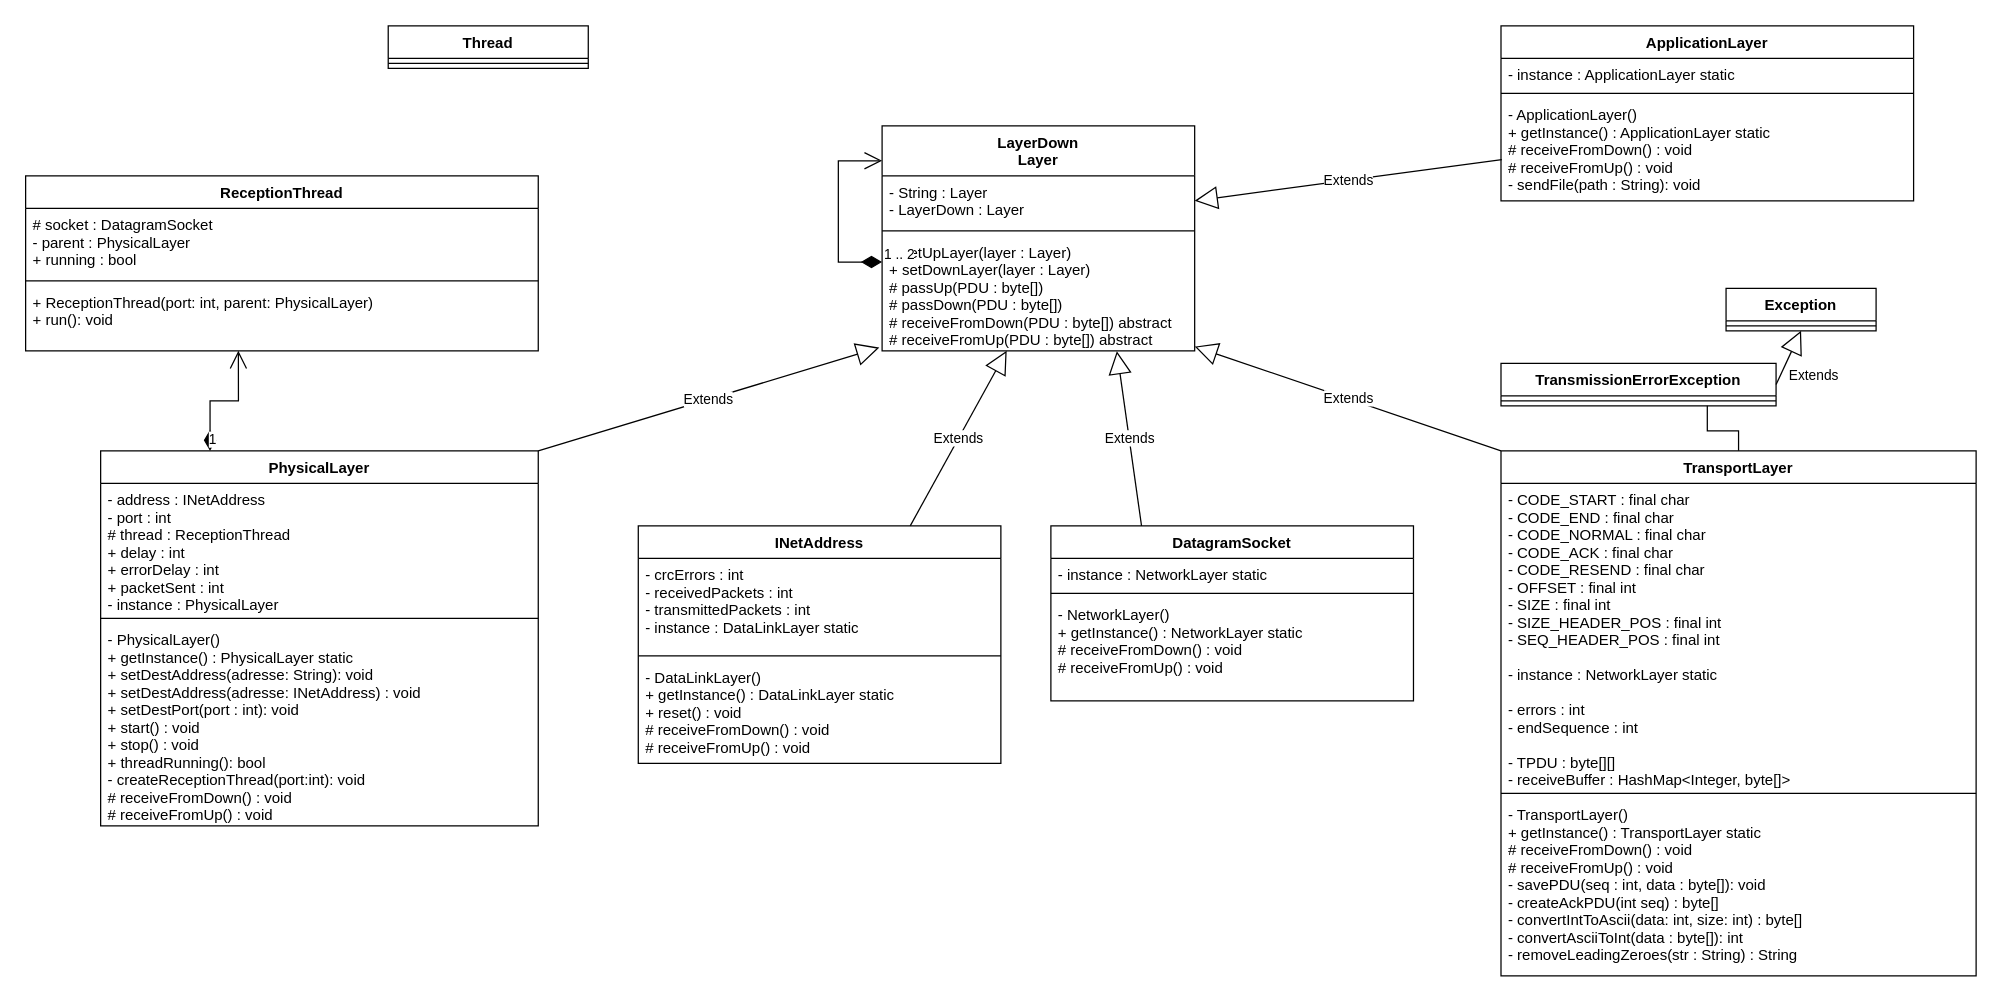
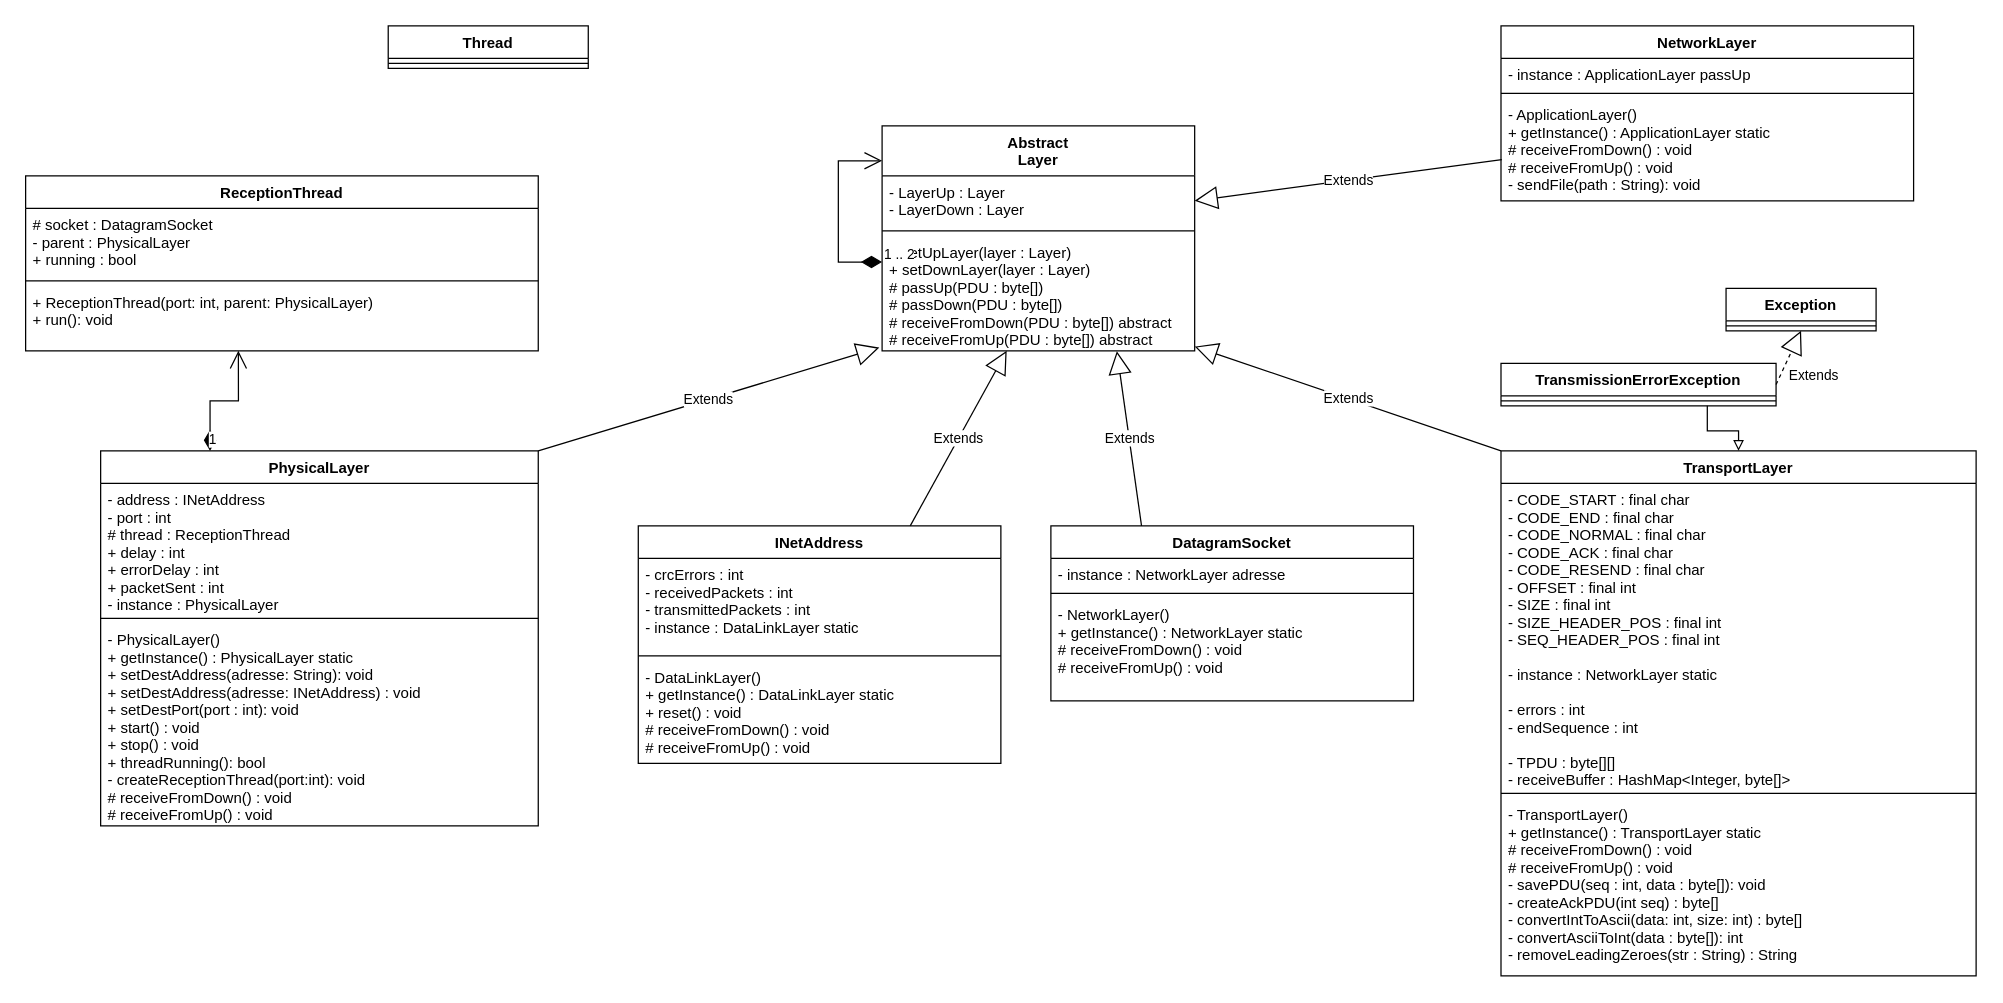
  <mxCell id="0" />
  <mxCell id="1" parent="0" />
- <mxCell id="2" value="LayerDown&#10;Layer&#10;" style="swimlane;fontStyle=1;align=center;verticalAlign=top;childLayout=stackLayout;horizontal=1;startSize=40;horizontalStack=0;resizeParent=1;resizeParentMax=0;resizeLast=0;collapsible=1;marginBottom=0;" vertex="1" parent="1"><mxGeometry x="705" y="100" width="250" height="180" as="geometry" /></mxCell>
- <mxCell id="3" value="- String : Layer&#10;- LayerDown : Layer&#10;" style="text;strokeColor=none;fillColor=none;align=left;verticalAlign=top;spacingLeft=4;spacingRight=4;overflow=hidden;rotatable=0;points=[[0,0.5],[1,0.5]];portConstraint=eastwest;" vertex="1" parent="2"><mxGeometry y="40" width="250" height="40" as="geometry" /></mxCell>
+ <mxCell id="2" value="Abstract&#10;Layer&#10;" style="swimlane;fontStyle=1;align=center;verticalAlign=top;childLayout=stackLayout;horizontal=1;startSize=40;horizontalStack=0;resizeParent=1;resizeParentMax=0;resizeLast=0;collapsible=1;marginBottom=0;" vertex="1" parent="1"><mxGeometry x="705" y="100" width="250" height="180" as="geometry" /></mxCell>
+ <mxCell id="3" value="- LayerUp : Layer&#10;- LayerDown : Layer&#10;" style="text;strokeColor=none;fillColor=none;align=left;verticalAlign=top;spacingLeft=4;spacingRight=4;overflow=hidden;rotatable=0;points=[[0,0.5],[1,0.5]];portConstraint=eastwest;" vertex="1" parent="2"><mxGeometry y="40" width="250" height="40" as="geometry" /></mxCell>
  <mxCell id="4" value="" style="line;strokeWidth=1;fillColor=none;align=left;verticalAlign=middle;spacingTop=-1;spacingLeft=3;spacingRight=3;rotatable=0;labelPosition=right;points=[];portConstraint=eastwest;" vertex="1" parent="2"><mxGeometry y="80" width="250" height="8" as="geometry" /></mxCell>
  <mxCell id="5" value="+ setUpLayer(layer : Layer)&#10;+ setDownLayer(layer : Layer)&#10;# passUp(PDU : byte[])&#10;# passDown(PDU : byte[])&#10;# receiveFromDown(PDU : byte[]) abstract&#10;# receiveFromUp(PDU : byte[]) abstract&#10;&#10;" style="text;strokeColor=none;fillColor=none;align=left;verticalAlign=top;spacingLeft=4;spacingRight=4;overflow=hidden;rotatable=0;points=[[0,0.5],[1,0.5]];portConstraint=eastwest;" vertex="1" parent="2"><mxGeometry y="88" width="250" height="92" as="geometry" /></mxCell>
  <mxCell id="6" value="1 .. 2" style="endArrow=open;html=1;endSize=12;startArrow=diamondThin;startSize=14;startFill=1;edgeStyle=orthogonalEdgeStyle;align=left;verticalAlign=bottom;rounded=0;" edge="1" parent="2" source="5" target="2"><mxGeometry x="-1" y="3" relative="1" as="geometry"><mxPoint x="250" y="109.5" as="sourcePoint" /><mxPoint x="-5" y="28" as="targetPoint" /><Array as="points"><mxPoint x="-35" y="109" /><mxPoint x="-35" y="28" /></Array></mxGeometry></mxCell>
  <mxCell id="7" value="INetAddress" style="swimlane;fontStyle=1;align=center;verticalAlign=top;childLayout=stackLayout;horizontal=1;startSize=26;horizontalStack=0;resizeParent=1;resizeParentMax=0;resizeLast=0;collapsible=1;marginBottom=0;" vertex="1" parent="1"><mxGeometry x="510" y="420" width="290" height="190" as="geometry" /></mxCell>
  <mxCell id="8" value="- crcErrors : int&#10;- receivedPackets : int&#10;- transmittedPackets : int&#10;- instance : DataLinkLayer static&#10;" style="text;strokeColor=none;fillColor=none;align=left;verticalAlign=top;spacingLeft=4;spacingRight=4;overflow=hidden;rotatable=0;points=[[0,0.5],[1,0.5]];portConstraint=eastwest;" vertex="1" parent="7"><mxGeometry y="26" width="290" height="74" as="geometry" /></mxCell>
  <mxCell id="9" value="" style="line;strokeWidth=1;fillColor=none;align=left;verticalAlign=middle;spacingTop=-1;spacingLeft=3;spacingRight=3;rotatable=0;labelPosition=right;points=[];portConstraint=eastwest;" vertex="1" parent="7"><mxGeometry y="100" width="290" height="8" as="geometry" /></mxCell>
  <mxCell id="10" value="- DataLinkLayer()&#10;+ getInstance() : DataLinkLayer static&#10;+ reset() : void&#10;# receiveFromDown() : void&#10;# receiveFromUp() : void&#10;" style="text;strokeColor=none;fillColor=none;align=left;verticalAlign=top;spacingLeft=4;spacingRight=4;overflow=hidden;rotatable=0;points=[[0,0.5],[1,0.5]];portConstraint=eastwest;" vertex="1" parent="7"><mxGeometry y="108" width="290" height="82" as="geometry" /></mxCell>
  <mxCell id="11" value="DatagramSocket" style="swimlane;fontStyle=1;align=center;verticalAlign=top;childLayout=stackLayout;horizontal=1;startSize=26;horizontalStack=0;resizeParent=1;resizeParentMax=0;resizeLast=0;collapsible=1;marginBottom=0;" vertex="1" parent="1"><mxGeometry x="840" y="420" width="290" height="140" as="geometry" /></mxCell>
- <mxCell id="12" value="- instance : NetworkLayer static&#10;" style="text;strokeColor=none;fillColor=none;align=left;verticalAlign=top;spacingLeft=4;spacingRight=4;overflow=hidden;rotatable=0;points=[[0,0.5],[1,0.5]];portConstraint=eastwest;" vertex="1" parent="11"><mxGeometry y="26" width="290" height="24" as="geometry" /></mxCell>
+ <mxCell id="12" value="- instance : NetworkLayer adresse&#10;" style="text;strokeColor=none;fillColor=none;align=left;verticalAlign=top;spacingLeft=4;spacingRight=4;overflow=hidden;rotatable=0;points=[[0,0.5],[1,0.5]];portConstraint=eastwest;" vertex="1" parent="11"><mxGeometry y="26" width="290" height="24" as="geometry" /></mxCell>
  <mxCell id="13" value="" style="line;strokeWidth=1;fillColor=none;align=left;verticalAlign=middle;spacingTop=-1;spacingLeft=3;spacingRight=3;rotatable=0;labelPosition=right;points=[];portConstraint=eastwest;" vertex="1" parent="11"><mxGeometry y="50" width="290" height="8" as="geometry" /></mxCell>
  <mxCell id="14" value="- NetworkLayer()&#10;+ getInstance() : NetworkLayer static&#10;# receiveFromDown() : void&#10;# receiveFromUp() : void&#10;" style="text;strokeColor=none;fillColor=none;align=left;verticalAlign=top;spacingLeft=4;spacingRight=4;overflow=hidden;rotatable=0;points=[[0,0.5],[1,0.5]];portConstraint=eastwest;" vertex="1" parent="11"><mxGeometry y="58" width="290" height="82" as="geometry" /></mxCell>
  <mxCell id="15" value="Thread" style="swimlane;fontStyle=1;align=center;verticalAlign=top;childLayout=stackLayout;horizontal=1;startSize=26;horizontalStack=0;resizeParent=1;resizeParentMax=0;resizeLast=0;collapsible=1;marginBottom=0;" vertex="1" parent="1"><mxGeometry x="310" y="20" width="160" height="34" as="geometry" /></mxCell>
  <mxCell id="16" value="" style="line;strokeWidth=1;fillColor=none;align=left;verticalAlign=middle;spacingTop=-1;spacingLeft=3;spacingRight=3;rotatable=0;labelPosition=right;points=[];portConstraint=eastwest;" vertex="1" parent="15"><mxGeometry y="26" width="160" height="8" as="geometry" /></mxCell>
  <mxCell id="17" value="ReceptionThread" style="swimlane;fontStyle=1;align=center;verticalAlign=top;childLayout=stackLayout;horizontal=1;startSize=26;horizontalStack=0;resizeParent=1;resizeParentMax=0;resizeLast=0;collapsible=1;marginBottom=0;" vertex="1" parent="1"><mxGeometry x="20" y="140" width="410" height="140" as="geometry" /></mxCell>
  <mxCell id="18" value="# socket : DatagramSocket&#10;- parent : PhysicalLayer&#10;+ running : bool&#10;" style="text;strokeColor=none;fillColor=none;align=left;verticalAlign=top;spacingLeft=4;spacingRight=4;overflow=hidden;rotatable=0;points=[[0,0.5],[1,0.5]];portConstraint=eastwest;" vertex="1" parent="17"><mxGeometry y="26" width="410" height="54" as="geometry" /></mxCell>
  <mxCell id="19" value="" style="line;strokeWidth=1;fillColor=none;align=left;verticalAlign=middle;spacingTop=-1;spacingLeft=3;spacingRight=3;rotatable=0;labelPosition=right;points=[];portConstraint=eastwest;" vertex="1" parent="17"><mxGeometry y="80" width="410" height="8" as="geometry" /></mxCell>
  <mxCell id="20" value="+ ReceptionThread(port: int, parent: PhysicalLayer)&#10;+ run(): void&#10;" style="text;strokeColor=none;fillColor=none;align=left;verticalAlign=top;spacingLeft=4;spacingRight=4;overflow=hidden;rotatable=0;points=[[0,0.5],[1,0.5]];portConstraint=eastwest;" vertex="1" parent="17"><mxGeometry y="88" width="410" height="52" as="geometry" /></mxCell>
  <mxCell id="21" value="PhysicalLayer" style="swimlane;fontStyle=1;align=center;verticalAlign=top;childLayout=stackLayout;horizontal=1;startSize=26;horizontalStack=0;resizeParent=1;resizeParentMax=0;resizeLast=0;collapsible=1;marginBottom=0;" vertex="1" parent="1"><mxGeometry x="80" y="360" width="350" height="300" as="geometry" /></mxCell>
  <mxCell id="22" value="- address : INetAddress&#10;- port : int&#10;# thread : ReceptionThread&#10;+ delay : int&#10;+ errorDelay : int&#10;+ packetSent : int&#10;- instance : PhysicalLayer&#10;&#10;" style="text;strokeColor=none;fillColor=none;align=left;verticalAlign=top;spacingLeft=4;spacingRight=4;overflow=hidden;rotatable=0;points=[[0,0.5],[1,0.5]];portConstraint=eastwest;" vertex="1" parent="21"><mxGeometry y="26" width="350" height="104" as="geometry" /></mxCell>
  <mxCell id="23" value="" style="line;strokeWidth=1;fillColor=none;align=left;verticalAlign=middle;spacingTop=-1;spacingLeft=3;spacingRight=3;rotatable=0;labelPosition=right;points=[];portConstraint=eastwest;" vertex="1" parent="21"><mxGeometry y="130" width="350" height="8" as="geometry" /></mxCell>
  <mxCell id="24" value="- PhysicalLayer()&#10;+ getInstance() : PhysicalLayer static&#10;+ setDestAddress(adresse: String): void&#10;+ setDestAddress(adresse: INetAddress) : void&#10;+ setDestPort(port : int): void&#10;+ start() : void&#10;+ stop() : void&#10;+ threadRunning(): bool&#10;- createReceptionThread(port:int): void&#10;# receiveFromDown() : void&#10;# receiveFromUp() : void&#10;" style="text;strokeColor=none;fillColor=none;align=left;verticalAlign=top;spacingLeft=4;spacingRight=4;overflow=hidden;rotatable=0;points=[[0,0.5],[1,0.5]];portConstraint=eastwest;" vertex="1" parent="21"><mxGeometry y="138" width="350" height="162" as="geometry" /></mxCell>
  <mxCell id="25" value="1" style="endArrow=open;html=1;endSize=12;startArrow=diamondThin;startSize=14;startFill=1;edgeStyle=orthogonalEdgeStyle;align=left;verticalAlign=bottom;rounded=0;exitX=0.25;exitY=0;exitDx=0;exitDy=0;entryX=0.415;entryY=1;entryDx=0;entryDy=0;entryPerimeter=0;" edge="1" parent="1" source="21" target="20"><mxGeometry x="-1" y="3" relative="1" as="geometry"><mxPoint x="240" y="430" as="sourcePoint" /><mxPoint x="400" y="430" as="targetPoint" /></mxGeometry></mxCell>
  <mxCell id="26" value="Extends" style="endArrow=block;endSize=16;endFill=0;html=1;rounded=0;entryX=-0.009;entryY=0.972;entryDx=0;entryDy=0;entryPerimeter=0;exitX=1;exitY=0;exitDx=0;exitDy=0;" edge="1" parent="1" source="21" target="5"><mxGeometry width="160" relative="1" as="geometry"><mxPoint x="540" y="430" as="sourcePoint" /><mxPoint x="700" y="430" as="targetPoint" /></mxGeometry></mxCell>
  <mxCell id="27" value="Extends" style="endArrow=block;endSize=16;endFill=0;html=1;rounded=0;exitX=0.75;exitY=0;exitDx=0;exitDy=0;" edge="1" parent="1" source="7" target="5"><mxGeometry width="160" relative="1" as="geometry"><mxPoint x="710" y="390" as="sourcePoint" /><mxPoint x="870" y="390" as="targetPoint" /></mxGeometry></mxCell>
  <mxCell id="28" value="Extends" style="endArrow=block;endSize=16;endFill=0;html=1;rounded=0;exitX=0.25;exitY=0;exitDx=0;exitDy=0;entryX=0.751;entryY=1.003;entryDx=0;entryDy=0;entryPerimeter=0;" edge="1" parent="1" source="11" target="5"><mxGeometry width="160" relative="1" as="geometry"><mxPoint x="910" y="460" as="sourcePoint" /><mxPoint x="1070" y="460" as="targetPoint" /></mxGeometry></mxCell>
  <mxCell id="29" value="TransportLayer" style="swimlane;fontStyle=1;align=center;verticalAlign=top;childLayout=stackLayout;horizontal=1;startSize=26;horizontalStack=0;resizeParent=1;resizeParentMax=0;resizeLast=0;collapsible=1;marginBottom=0;" vertex="1" parent="1"><mxGeometry x="1200" y="360" width="380" height="420" as="geometry" /></mxCell>
  <mxCell id="30" value="- CODE_START : final char&#10;- CODE_END : final char&#10;- CODE_NORMAL : final char&#10;- CODE_ACK : final char&#10;- CODE_RESEND : final char&#10;- OFFSET : final int&#10;- SIZE : final int&#10;- SIZE_HEADER_POS : final int&#10;- SEQ_HEADER_POS : final int&#10;&#10;- instance : NetworkLayer static&#10;&#10;- errors : int&#10;- endSequence : int&#10;&#10;- TPDU : byte[][]&#10;- receiveBuffer : HashMap&lt;Integer, byte[]&gt;" style="text;strokeColor=none;fillColor=none;align=left;verticalAlign=top;spacingLeft=4;spacingRight=4;overflow=hidden;rotatable=0;points=[[0,0.5],[1,0.5]];portConstraint=eastwest;" vertex="1" parent="29"><mxGeometry y="26" width="380" height="244" as="geometry" /></mxCell>
  <mxCell id="31" value="" style="line;strokeWidth=1;fillColor=none;align=left;verticalAlign=middle;spacingTop=-1;spacingLeft=3;spacingRight=3;rotatable=0;labelPosition=right;points=[];portConstraint=eastwest;" vertex="1" parent="29"><mxGeometry y="270" width="380" height="8" as="geometry" /></mxCell>
  <mxCell id="32" value="- TransportLayer()&#10;+ getInstance() : TransportLayer static&#10;# receiveFromDown() : void&#10;# receiveFromUp() : void&#10;- savePDU(seq : int, data : byte[]): void&#10;- createAckPDU(int seq) : byte[]&#10;- convertIntToAscii(data: int, size: int) : byte[]&#10;- convertAsciiToInt(data : byte[]): int&#10;- removeLeadingZeroes(str : String) : String&#10;&#10;" style="text;strokeColor=none;fillColor=none;align=left;verticalAlign=top;spacingLeft=4;spacingRight=4;overflow=hidden;rotatable=0;points=[[0,0.5],[1,0.5]];portConstraint=eastwest;" vertex="1" parent="29"><mxGeometry y="278" width="380" height="142" as="geometry" /></mxCell>
  <mxCell id="33" value="Extends" style="endArrow=block;endSize=16;endFill=0;html=1;rounded=0;exitX=0;exitY=0;exitDx=0;exitDy=0;" edge="1" parent="1" source="29" target="5"><mxGeometry width="160" relative="1" as="geometry"><mxPoint x="1100" y="440" as="sourcePoint" /><mxPoint x="1260" y="440" as="targetPoint" /></mxGeometry></mxCell>
- <mxCell id="34" value="ApplicationLayer" style="swimlane;fontStyle=1;align=center;verticalAlign=top;childLayout=stackLayout;horizontal=1;startSize=26;horizontalStack=0;resizeParent=1;resizeParentMax=0;resizeLast=0;collapsible=1;marginBottom=0;" vertex="1" parent="1"><mxGeometry x="1200" y="20" width="330" height="140" as="geometry" /></mxCell>
- <mxCell id="35" value="- instance : ApplicationLayer static&#10;" style="text;strokeColor=none;fillColor=none;align=left;verticalAlign=top;spacingLeft=4;spacingRight=4;overflow=hidden;rotatable=0;points=[[0,0.5],[1,0.5]];portConstraint=eastwest;" vertex="1" parent="34"><mxGeometry y="26" width="330" height="24" as="geometry" /></mxCell>
+ <mxCell id="34" value="NetworkLayer" style="swimlane;fontStyle=1;align=center;verticalAlign=top;childLayout=stackLayout;horizontal=1;startSize=26;horizontalStack=0;resizeParent=1;resizeParentMax=0;resizeLast=0;collapsible=1;marginBottom=0;" vertex="1" parent="1"><mxGeometry x="1200" y="20" width="330" height="140" as="geometry" /></mxCell>
+ <mxCell id="35" value="- instance : ApplicationLayer passUp&#10;" style="text;strokeColor=none;fillColor=none;align=left;verticalAlign=top;spacingLeft=4;spacingRight=4;overflow=hidden;rotatable=0;points=[[0,0.5],[1,0.5]];portConstraint=eastwest;" vertex="1" parent="34"><mxGeometry y="26" width="330" height="24" as="geometry" /></mxCell>
  <mxCell id="36" value="" style="line;strokeWidth=1;fillColor=none;align=left;verticalAlign=middle;spacingTop=-1;spacingLeft=3;spacingRight=3;rotatable=0;labelPosition=right;points=[];portConstraint=eastwest;" vertex="1" parent="34"><mxGeometry y="50" width="330" height="8" as="geometry" /></mxCell>
  <mxCell id="37" value="- ApplicationLayer()&#10;+ getInstance() : ApplicationLayer static&#10;# receiveFromDown() : void&#10;# receiveFromUp() : void&#10;- sendFile(path : String): void&#10;&#10;" style="text;strokeColor=none;fillColor=none;align=left;verticalAlign=top;spacingLeft=4;spacingRight=4;overflow=hidden;rotatable=0;points=[[0,0.5],[1,0.5]];portConstraint=eastwest;" vertex="1" parent="34"><mxGeometry y="58" width="330" height="82" as="geometry" /></mxCell>
  <mxCell id="38" value="Extends" style="endArrow=block;endSize=16;endFill=0;html=1;rounded=0;exitX=0.002;exitY=0.599;exitDx=0;exitDy=0;exitPerimeter=0;entryX=1;entryY=0.5;entryDx=0;entryDy=0;" edge="1" parent="1" source="37" target="3"><mxGeometry width="160" relative="1" as="geometry"><mxPoint x="1030" y="240" as="sourcePoint" /><mxPoint x="1190" y="240" as="targetPoint" /></mxGeometry></mxCell>
- <mxCell id="39" style="edgeStyle=orthogonalEdgeStyle;rounded=0;orthogonalLoop=1;jettySize=auto;html=1;exitX=0.75;exitY=1;exitDx=0;exitDy=0;entryX=0.5;entryY=0;entryDx=0;entryDy=0;endArrow=none;endFill=0;" edge="1" parent="1" source="40" target="29"><mxGeometry relative="1" as="geometry" /></mxCell>
+ <mxCell id="39" style="edgeStyle=orthogonalEdgeStyle;rounded=0;orthogonalLoop=1;jettySize=auto;html=1;exitX=0.75;exitY=1;exitDx=0;exitDy=0;entryX=0.5;entryY=0;entryDx=0;entryDy=0;endArrow=block;endFill=0;" edge="1" parent="1" source="40" target="29"><mxGeometry relative="1" as="geometry" /></mxCell>
  <mxCell id="40" value="TransmissionErrorException" style="swimlane;fontStyle=1;align=center;verticalAlign=top;childLayout=stackLayout;horizontal=1;startSize=26;horizontalStack=0;resizeParent=1;resizeParentMax=0;resizeLast=0;collapsible=1;marginBottom=0;" vertex="1" parent="1"><mxGeometry x="1200" y="290" width="220" height="34" as="geometry" /></mxCell>
  <mxCell id="41" value="" style="line;strokeWidth=1;fillColor=none;align=left;verticalAlign=middle;spacingTop=-1;spacingLeft=3;spacingRight=3;rotatable=0;labelPosition=right;points=[];portConstraint=eastwest;" vertex="1" parent="40"><mxGeometry y="26" width="220" height="8" as="geometry" /></mxCell>
  <mxCell id="42" value="Exception" style="swimlane;fontStyle=1;align=center;verticalAlign=top;childLayout=stackLayout;horizontal=1;startSize=26;horizontalStack=0;resizeParent=1;resizeParentMax=0;resizeLast=0;collapsible=1;marginBottom=0;" vertex="1" parent="1"><mxGeometry x="1380" y="230" width="120" height="34" as="geometry" /></mxCell>
  <mxCell id="43" value="" style="line;strokeWidth=1;fillColor=none;align=left;verticalAlign=middle;spacingTop=-1;spacingLeft=3;spacingRight=3;rotatable=0;labelPosition=right;points=[];portConstraint=eastwest;" vertex="1" parent="42"><mxGeometry y="26" width="120" height="8" as="geometry" /></mxCell>
- <mxCell id="44" value="Extends" style="endArrow=block;endSize=16;endFill=0;html=1;rounded=0;exitX=1;exitY=0.5;exitDx=0;exitDy=0;entryX=0.5;entryY=1;entryDx=0;entryDy=0;" edge="1" parent="1" source="40" target="42"><mxGeometry x="-0.199" y="-24" width="160" relative="1" as="geometry"><mxPoint x="1340" y="350" as="sourcePoint" /><mxPoint x="1500" y="350" as="targetPoint" /><mxPoint as="offset" /></mxGeometry></mxCell>
+ <mxCell id="44" value="Extends" style="endArrow=block;endSize=16;endFill=0;html=1;rounded=0;exitX=1;exitY=0.5;exitDx=0;exitDy=0;entryX=0.5;entryY=1;entryDx=0;entryDy=0;dashed=1;" edge="1" parent="1" source="40" target="42"><mxGeometry x="-0.199" y="-24" width="160" relative="1" as="geometry"><mxPoint x="1340" y="350" as="sourcePoint" /><mxPoint x="1500" y="350" as="targetPoint" /><mxPoint as="offset" /></mxGeometry></mxCell>
